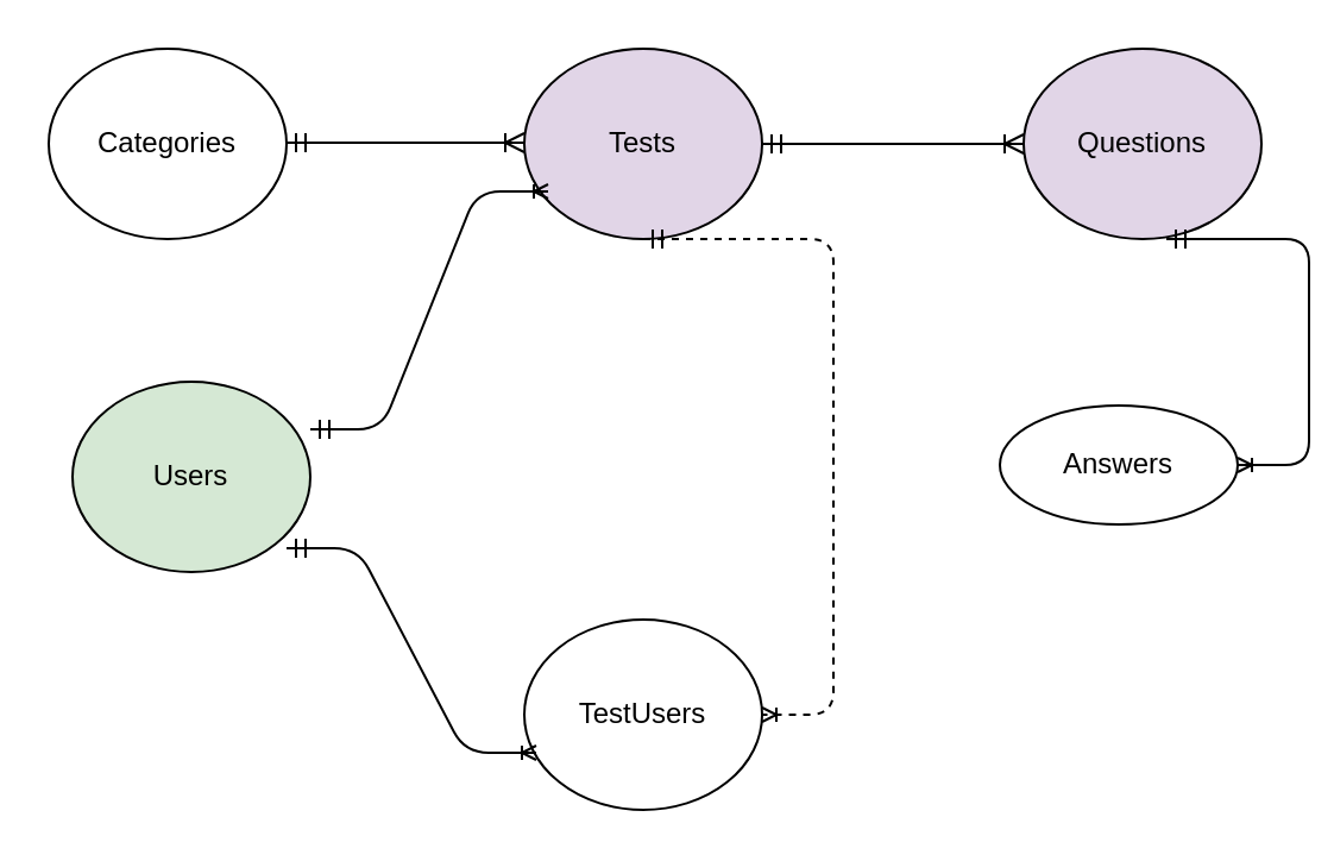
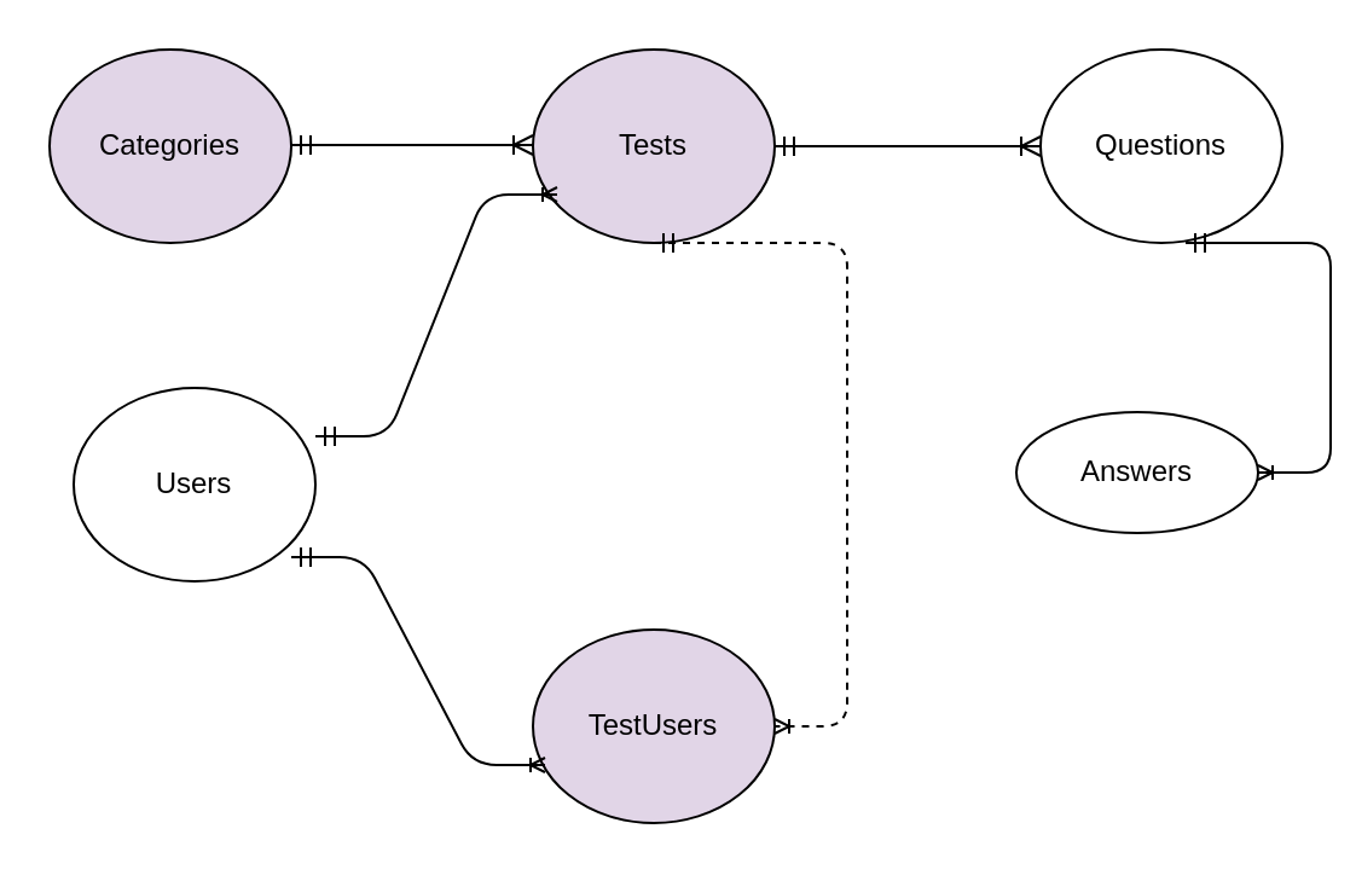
  <mxCell id="0" />
  <mxCell id="1" parent="0" />
- <mxCell id="2" value="Categories" style="ellipse;whiteSpace=wrap;html=1;" vertex="1" parent="1"><mxGeometry x="20" y="20" width="100" height="80" as="geometry" /></mxCell>
+ <mxCell id="2" value="Categories" style="ellipse;whiteSpace=wrap;html=1;fillColor=#e1d5e7;" vertex="1" parent="1"><mxGeometry x="20" y="20" width="100" height="80" as="geometry" /></mxCell>
  <mxCell id="3" value="" style="edgeStyle=entityRelationEdgeStyle;fontSize=12;html=1;endArrow=ERoneToMany;startArrow=ERmandOne;curved=1;" edge="1" parent="1"><mxGeometry width="100" height="100" relative="1" as="geometry"><mxPoint x="120" y="59.5" as="sourcePoint" /><mxPoint x="220" y="59.5" as="targetPoint" /></mxGeometry></mxCell>
  <mxCell id="4" value="Tests" style="ellipse;whiteSpace=wrap;html=1;fillColor=#e1d5e7;" vertex="1" parent="1"><mxGeometry x="220" y="20" width="100" height="80" as="geometry" /></mxCell>
- <mxCell id="5" value="Questions" style="ellipse;whiteSpace=wrap;html=1;fillColor=#e1d5e7;" vertex="1" parent="1"><mxGeometry x="430" y="20" width="100" height="80" as="geometry" /></mxCell>
+ <mxCell id="5" value="Questions" style="ellipse;whiteSpace=wrap;html=1;" vertex="1" parent="1"><mxGeometry x="430" y="20" width="100" height="80" as="geometry" /></mxCell>
  <mxCell id="6" value="Answers" style="ellipse;whiteSpace=wrap;html=1;" vertex="1" parent="1"><mxGeometry x="420" y="170" width="100" height="50" as="geometry" /></mxCell>
  <mxCell id="7" value="" style="fontSize=12;html=1;endArrow=ERoneToMany;startArrow=ERmandOne;exitX=1;exitY=0.5;exitDx=0;exitDy=0;" edge="1" parent="1" source="4"><mxGeometry width="100" height="100" relative="1" as="geometry"><mxPoint x="335" y="59.5" as="sourcePoint" /><mxPoint x="430" y="60" as="targetPoint" /></mxGeometry></mxCell>
  <mxCell id="8" style="edgeStyle=none;jumpStyle=sharp;jumpSize=4;orthogonalLoop=1;jettySize=auto;html=1;endSize=4;" edge="1" parent="1" source="9"><mxGeometry relative="1" as="geometry"><mxPoint x="270" y="270" as="targetPoint" /></mxGeometry></mxCell>
- <mxCell id="9" value="TestUsers" style="ellipse;whiteSpace=wrap;html=1;" vertex="1" parent="1"><mxGeometry x="220" y="260" width="100" height="80" as="geometry" /></mxCell>
- <mxCell id="10" value="Users&lt;br&gt;" style="ellipse;whiteSpace=wrap;html=1;fillColor=#d5e8d4;" vertex="1" parent="1"><mxGeometry x="30" y="160" width="100" height="80" as="geometry" /></mxCell>
+ <mxCell id="9" value="TestUsers" style="ellipse;whiteSpace=wrap;html=1;fillColor=#e1d5e7;" vertex="1" parent="1"><mxGeometry x="220" y="260" width="100" height="80" as="geometry" /></mxCell>
+ <mxCell id="10" value="Users&lt;br&gt;" style="ellipse;whiteSpace=wrap;html=1;" vertex="1" parent="1"><mxGeometry x="30" y="160" width="100" height="80" as="geometry" /></mxCell>
  <mxCell id="11" value="" style="edgeStyle=entityRelationEdgeStyle;fontSize=12;html=1;endArrow=ERoneToMany;startArrow=ERmandOne;endSize=4;jumpStyle=sharp;jumpSize=4;" edge="1" parent="1" target="6"><mxGeometry width="100" height="100" relative="1" as="geometry"><mxPoint x="490" y="100" as="sourcePoint" /><mxPoint x="540" y="190" as="targetPoint" /></mxGeometry></mxCell>
  <mxCell id="12" value="" style="edgeStyle=entityRelationEdgeStyle;fontSize=12;html=1;endArrow=ERoneToMany;startArrow=ERmandOne;endSize=4;jumpStyle=sharp;jumpSize=4;entryX=0.05;entryY=0.7;entryDx=0;entryDy=0;entryPerimeter=0;" edge="1" parent="1" target="9"><mxGeometry width="100" height="100" relative="1" as="geometry"><mxPoint x="120" y="230" as="sourcePoint" /><mxPoint x="170" y="320" as="targetPoint" /></mxGeometry></mxCell>
  <mxCell id="13" value="" style="edgeStyle=entityRelationEdgeStyle;fontSize=12;html=1;endArrow=ERoneToMany;startArrow=ERmandOne;endSize=4;jumpStyle=sharp;jumpSize=4;exitX=0.5;exitY=1;exitDx=0;exitDy=0;dashed=1;" edge="1" parent="1" source="4" target="9"><mxGeometry width="100" height="100" relative="1" as="geometry"><mxPoint x="200" y="230" as="sourcePoint" /><mxPoint x="300" y="130" as="targetPoint" /></mxGeometry></mxCell>
  <mxCell id="14" value="" style="edgeStyle=entityRelationEdgeStyle;fontSize=12;html=1;endArrow=ERoneToMany;startArrow=ERmandOne;endSize=4;jumpStyle=sharp;jumpSize=4;" edge="1" parent="1"><mxGeometry width="100" height="100" relative="1" as="geometry"><mxPoint x="130" y="180" as="sourcePoint" /><mxPoint x="230" y="80" as="targetPoint" /></mxGeometry></mxCell>
